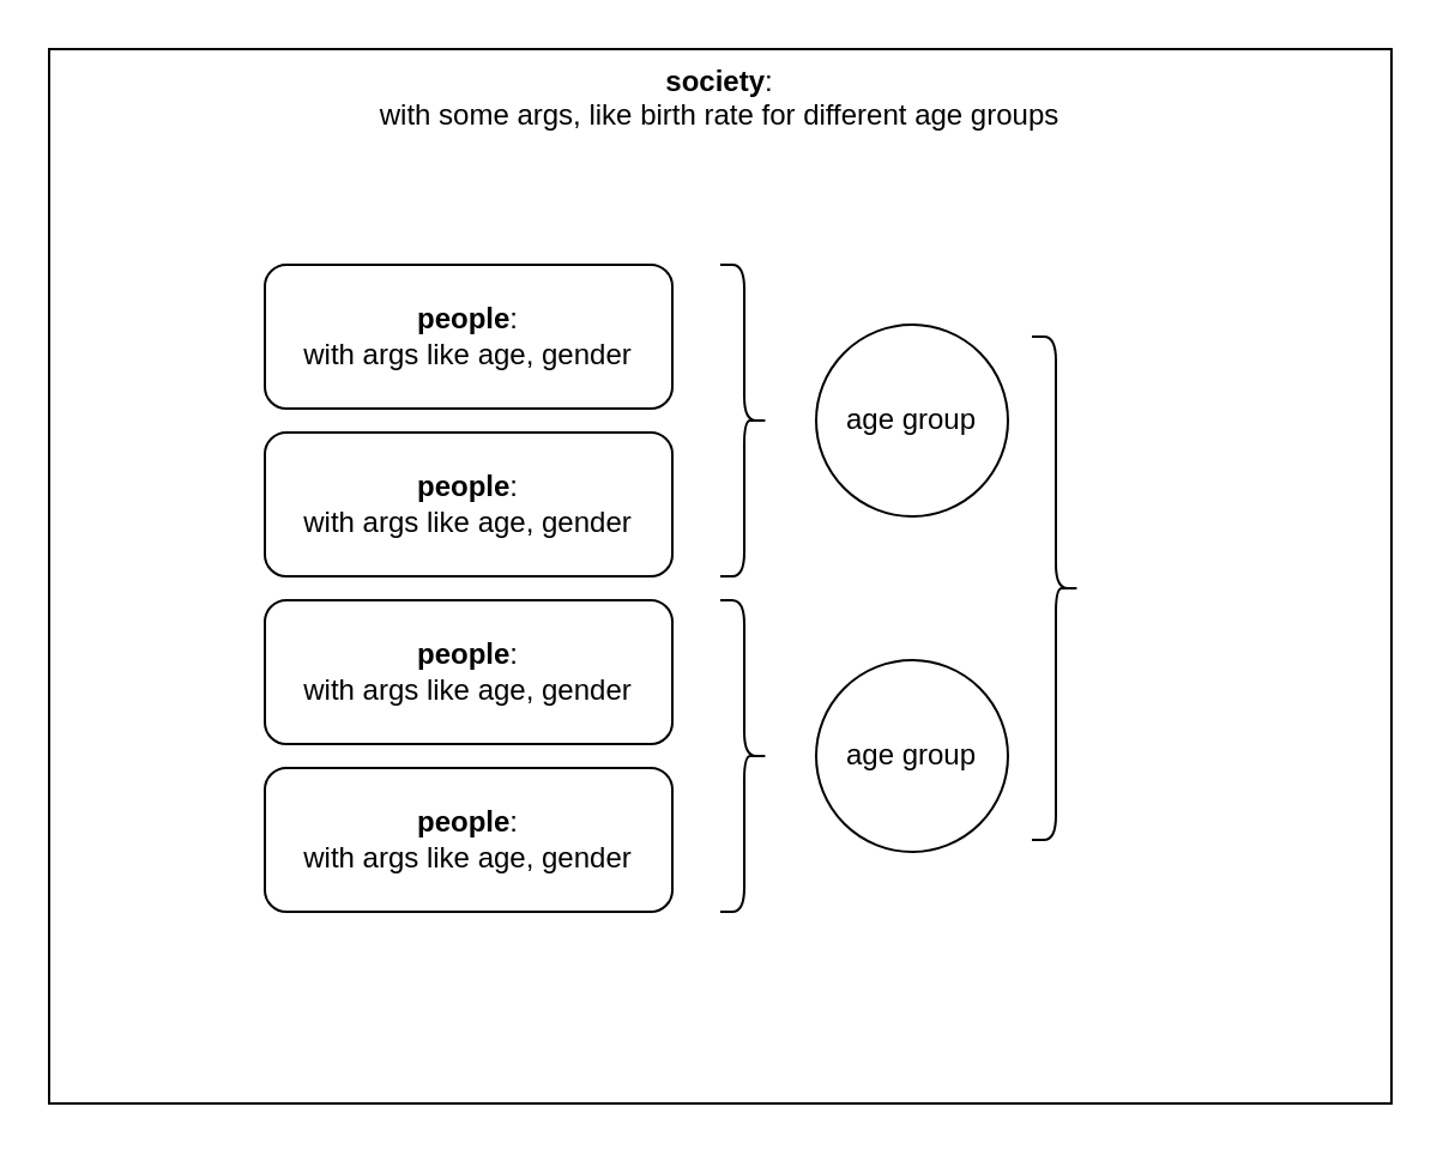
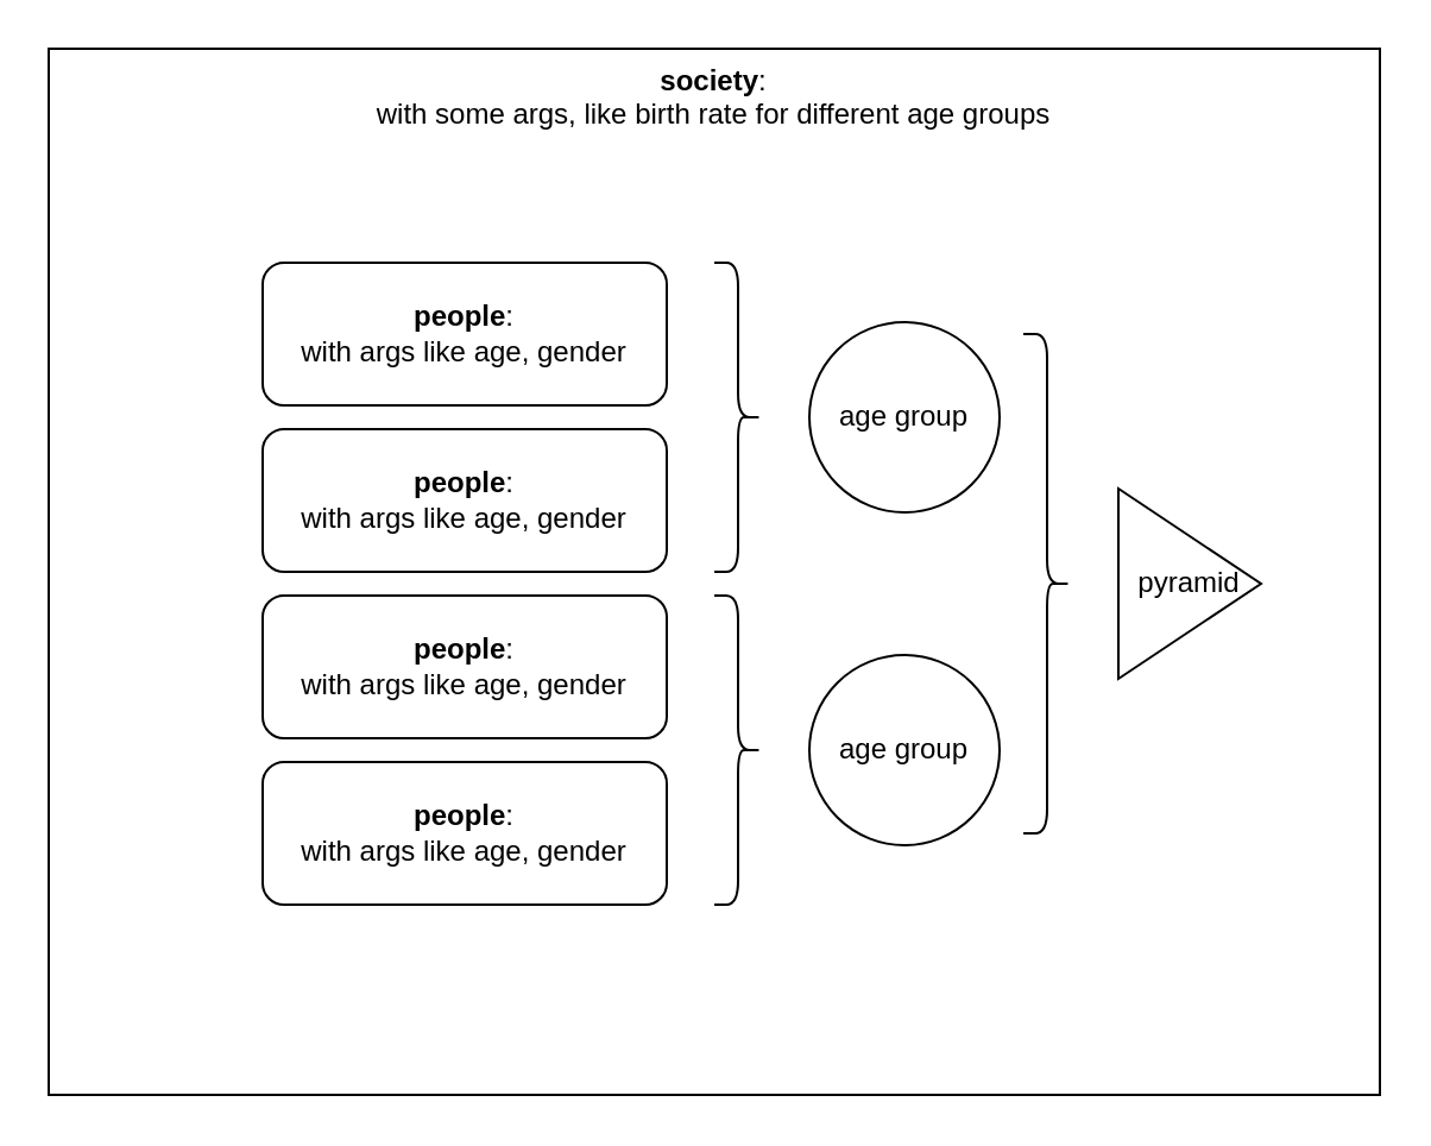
  <mxCell id="0" />
  <mxCell id="1" parent="0" />
  <mxCell id="2" value="&lt;b&gt;society&lt;/b&gt;:&lt;br&gt;with some args, like birth rate for different age groups" style="rounded=0;whiteSpace=wrap;html=1;horizontal=1;verticalAlign=top;" vertex="1" parent="1"><mxGeometry x="20" y="20" width="560" height="440" as="geometry" /></mxCell>
  <mxCell id="3" value="&lt;b&gt;people&lt;/b&gt;:&lt;br&gt;with args like age, gender" style="rounded=1;whiteSpace=wrap;html=1;" vertex="1" parent="1"><mxGeometry x="110" y="110" width="170" height="60" as="geometry" /></mxCell>
  <mxCell id="4" value="&lt;b&gt;people&lt;/b&gt;:&lt;br&gt;with args like age, gender" style="rounded=1;whiteSpace=wrap;html=1;" vertex="1" parent="1"><mxGeometry x="110" y="180" width="170" height="60" as="geometry" /></mxCell>
  <mxCell id="5" value="&lt;b&gt;people&lt;/b&gt;:&lt;br&gt;with args like age, gender" style="rounded=1;whiteSpace=wrap;html=1;" vertex="1" parent="1"><mxGeometry x="110" y="250" width="170" height="60" as="geometry" /></mxCell>
  <mxCell id="6" value="&lt;b&gt;people&lt;/b&gt;:&lt;br&gt;with args like age, gender" style="rounded=1;whiteSpace=wrap;html=1;" vertex="1" parent="1"><mxGeometry x="110" y="320" width="170" height="60" as="geometry" /></mxCell>
  <mxCell id="7" value="" style="shape=curlyBracket;whiteSpace=wrap;html=1;rounded=1;flipH=1;labelPosition=right;verticalLabelPosition=middle;align=left;verticalAlign=middle;" vertex="1" parent="1"><mxGeometry x="430" y="140" width="20" height="210" as="geometry" /></mxCell>
  <mxCell id="8" value="" style="shape=curlyBracket;whiteSpace=wrap;html=1;rounded=1;flipH=1;labelPosition=right;verticalLabelPosition=middle;align=left;verticalAlign=middle;" vertex="1" parent="1"><mxGeometry x="300" y="250" width="20" height="130" as="geometry" /></mxCell>
  <mxCell id="9" value="age group" style="ellipse;whiteSpace=wrap;html=1;aspect=fixed;" vertex="1" parent="1"><mxGeometry x="340" y="135" width="80" height="80" as="geometry" /></mxCell>
  <mxCell id="10" value="age group" style="ellipse;whiteSpace=wrap;html=1;aspect=fixed;" vertex="1" parent="1"><mxGeometry x="340" y="275" width="80" height="80" as="geometry" /></mxCell>
+ <mxCell id="11" value="pyramid" style="triangle;whiteSpace=wrap;html=1;" vertex="1" parent="1"><mxGeometry x="470" y="205" width="60" height="80" as="geometry" /></mxCell>
  <mxCell id="12" value="" style="shape=curlyBracket;whiteSpace=wrap;html=1;rounded=1;flipH=1;labelPosition=right;verticalLabelPosition=middle;align=left;verticalAlign=middle;" vertex="1" parent="1"><mxGeometry x="300" y="110" width="20" height="130" as="geometry" /></mxCell>
